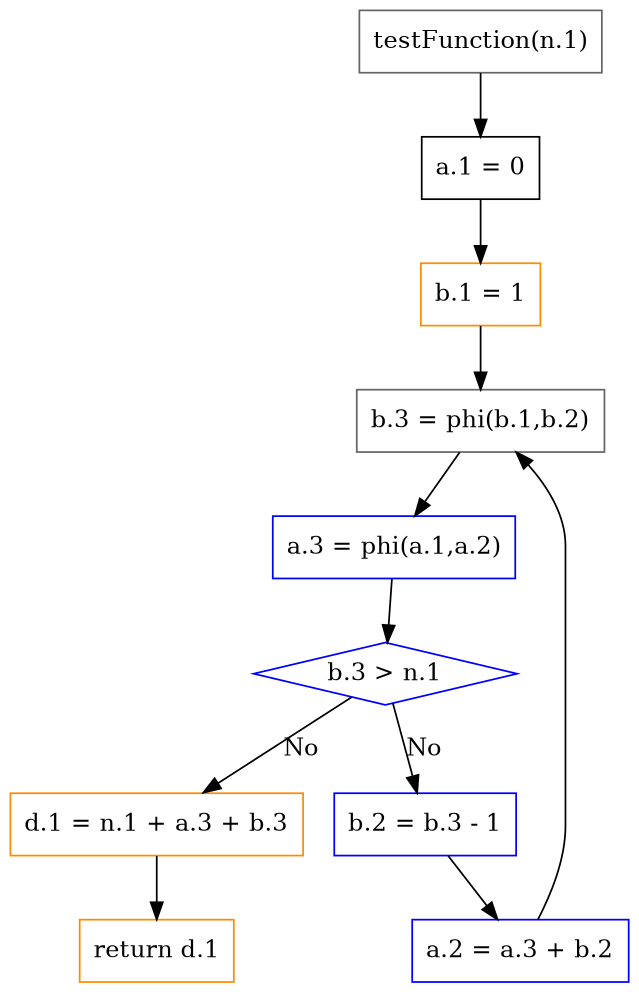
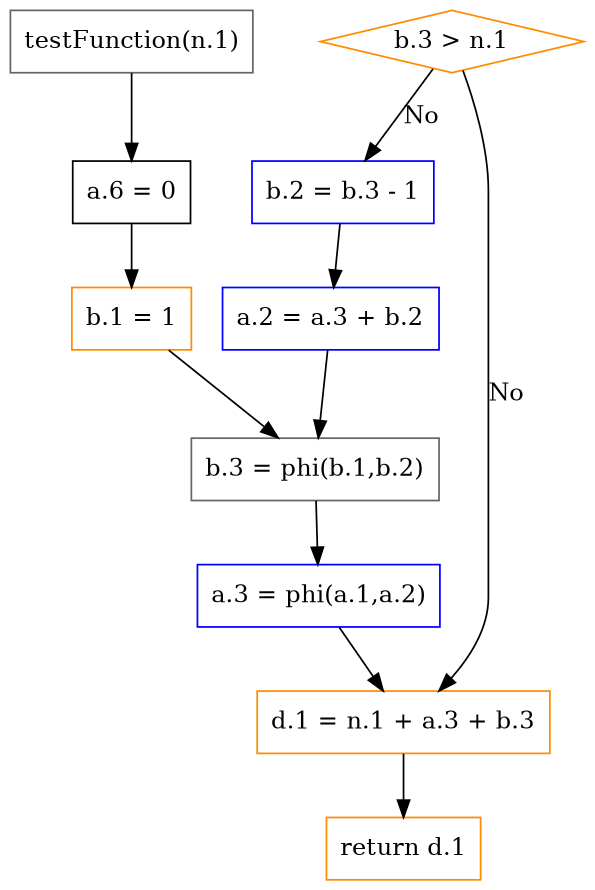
  digraph {
    node [color=darkorange shape=box]
    n1 [color=gray40 label="testFunction(n.1)"]
-   n2 [color=black label="a.1 = 0"]
+   n2 [color=black label="a.6 = 0"]
    n3 [label="b.1 = 1"]
    n4 [color=gray40 label="b.3 = phi(b.1,b.2)"]
    n5 [color=blue label="a.3 = phi(a.1,a.2)"]
-   n6 [color=blue label="b.3 > n.1" shape=diamond]
+   n6 [label="b.3 > n.1" shape=diamond]
    n7 [color=blue label="b.2 = b.3 - 1"]
    n8 [label="d.1 = n.1 + a.3 + b.3"]
    n9 [color=blue label="a.2 = a.3 + b.2"]
    n10 [label="return d.1"]
    n1 -> n2
    n2 -> n3
    n3 -> n4
    n4 -> n5
-   n5 -> n6
+   n5 -> n8
    n6 -> n7 [label=No]
    n6 -> n8 [label=No]
    n7 -> n9
    n8 -> n10
    n9 -> n4
  }
